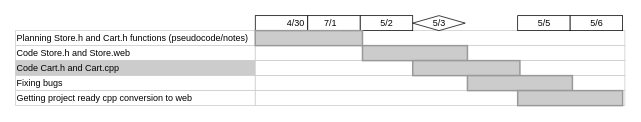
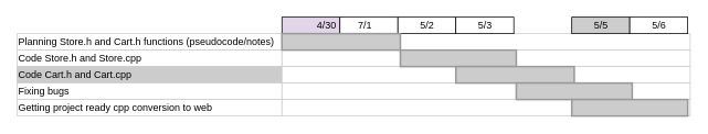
  <mxCell id="0" style=";html=1;" />
  <mxCell id="1" style=";html=1;" parent="0" />
  <mxCell id="2" value="Planning Store.h and Cart.h functions (pseudocode/notes)" style="align=left;strokeColor=#CCCCCC;html=1;" parent="1" vertex="1"><mxGeometry x="20" y="40" width="320.0" height="20.0" as="geometry" /></mxCell>
- <mxCell id="3" value="&lt;div&gt;Code Store.h and Store.web&lt;/div&gt;" style="align=left;strokeColor=#CCCCCC;html=1;" parent="1" vertex="1"><mxGeometry x="20" y="60" width="320" height="20" as="geometry" /></mxCell>
+ <mxCell id="3" value="&lt;div&gt;Code Store.h and Store.cpp&lt;/div&gt;" style="align=left;strokeColor=#CCCCCC;html=1;" parent="1" vertex="1"><mxGeometry x="20" y="60" width="320" height="20" as="geometry" /></mxCell>
  <mxCell id="4" value="Code Cart.h and Cart.cpp" style="align=left;strokeColor=#CCCCCC;html=1;fillColor=#cccccc;" parent="1" vertex="1"><mxGeometry x="20" y="80" width="320.0" height="20" as="geometry" /></mxCell>
  <mxCell id="5" value="Fixing bugs" style="align=left;strokeColor=#CCCCCC;html=1;" parent="1" vertex="1"><mxGeometry x="20" y="100" width="320.0" height="20" as="geometry" /></mxCell>
  <mxCell id="6" value="Getting project ready cpp conversion to web" style="align=left;strokeColor=#CCCCCC;html=1;" parent="1" vertex="1"><mxGeometry x="20" y="120" width="320.0" height="20" as="geometry" /></mxCell>
  <mxCell id="7" value="" style="align=left;strokeColor=#CCCCCC;html=1;" parent="1" vertex="1"><mxGeometry x="340" y="40" width="493" height="20" as="geometry" /></mxCell>
- <mxCell id="8" value="&lt;div align=&quot;right&quot;&gt;4/30&lt;span style=&quot;white-space: pre;&quot;&gt;&#09;&lt;/span&gt;&lt;/div&gt;" style="strokeWidth=1;fontStyle=0;html=1;align=right;" parent="1" vertex="1"><mxGeometry x="340" y="20" width="70" height="20" as="geometry" /></mxCell>
+ <mxCell id="8" value="&lt;div align=&quot;right&quot;&gt;4/30&lt;span style=&quot;white-space: pre;&quot;&gt;&#09;&lt;/span&gt;&lt;/div&gt;" style="strokeWidth=1;fontStyle=0;html=1;align=right;fillColor=#e1d5e7;" parent="1" vertex="1"><mxGeometry x="340" y="20" width="70" height="20" as="geometry" /></mxCell>
  <mxCell id="9" value="&lt;div align=&quot;center&quot;&gt;7/1&lt;span style=&quot;white-space: pre;&quot;&gt;&#09;&lt;/span&gt;&lt;/div&gt;" style="strokeWidth=1;fontStyle=0;html=1;align=center;" parent="1" vertex="1"><mxGeometry x="410" y="20" width="70" height="20" as="geometry" /></mxCell>
  <mxCell id="10" value="5/2" style="strokeWidth=1;fontStyle=0;html=1;" parent="1" vertex="1"><mxGeometry x="480" y="20" width="70" height="20" as="geometry" /></mxCell>
- <mxCell id="11" value="5/3" style="rhombus;strokeWidth=1;fontStyle=0;html=1;" parent="1" vertex="1"><mxGeometry x="550" y="20" width="70" height="20" as="geometry" /></mxCell>
- <mxCell id="12" value="5/5" style="strokeWidth=1;fontStyle=0;html=1;" parent="1" vertex="1"><mxGeometry x="690" y="20" width="70" height="20" as="geometry" /></mxCell>
+ <mxCell id="11" value="5/3" style="strokeWidth=1;fontStyle=0;html=1;" parent="1" vertex="1"><mxGeometry x="550" y="20" width="70" height="20" as="geometry" /></mxCell>
+ <mxCell id="12" value="5/5" style="strokeWidth=1;fontStyle=0;html=1;fillColor=#cccccc;" parent="1" vertex="1"><mxGeometry x="690" y="20" width="70" height="20" as="geometry" /></mxCell>
  <mxCell id="13" value="5/6" style="strokeWidth=1;fontStyle=0;html=1;" parent="1" vertex="1"><mxGeometry x="760" y="20" width="70" height="20" as="geometry" /></mxCell>
  <mxCell id="14" value="" style="align=left;strokeColor=#CCCCCC;html=1;" parent="1" vertex="1"><mxGeometry x="340" y="60" width="493" height="20" as="geometry" /></mxCell>
  <mxCell id="15" value="" style="align=left;strokeColor=#CCCCCC;html=1;" parent="1" vertex="1"><mxGeometry x="340" y="80" width="493" height="20" as="geometry" /></mxCell>
  <mxCell id="16" value="" style="align=left;strokeColor=#CCCCCC;html=1;" parent="1" vertex="1"><mxGeometry x="340" y="100" width="493" height="20" as="geometry" /></mxCell>
  <mxCell id="17" value="" style="align=left;strokeColor=#CCCCCC;html=1;" parent="1" vertex="1"><mxGeometry x="340" y="120" width="493" height="20" as="geometry" /></mxCell>
  <mxCell id="18" value="" style="whiteSpace=wrap;html=1;strokeWidth=2;fillColor=#CCCCCC;gradientColor=none;fontSize=14;align=center;strokeColor=#999999;" parent="1" vertex="1"><mxGeometry x="340" y="40" width="143" height="20" as="geometry" /></mxCell>
  <mxCell id="19" value="" style="whiteSpace=wrap;html=1;strokeWidth=2;fillColor=#CCCCCC;gradientColor=none;fontSize=14;align=center;strokeColor=#999999;" parent="1" vertex="1"><mxGeometry x="483" y="60" width="140" height="20" as="geometry" /></mxCell>
  <mxCell id="20" value="" style="whiteSpace=wrap;html=1;strokeWidth=2;fillColor=#CCCCCC;gradientColor=none;fontSize=14;align=center;strokeColor=#999999;" parent="1" vertex="1"><mxGeometry x="550" y="80" width="143" height="20" as="geometry" /></mxCell>
  <mxCell id="21" value="" style="whiteSpace=wrap;html=1;strokeWidth=2;fillColor=#CCCCCC;gradientColor=none;fontSize=14;align=center;strokeColor=#999999;" parent="1" vertex="1"><mxGeometry x="623" y="100" width="140" height="20" as="geometry" /></mxCell>
  <mxCell id="22" value="" style="whiteSpace=wrap;html=1;strokeWidth=2;fillColor=#CCCCCC;gradientColor=none;fontSize=14;align=center;strokeColor=#999999;" parent="1" vertex="1"><mxGeometry x="690" y="120" width="140" height="20" as="geometry" /></mxCell>
